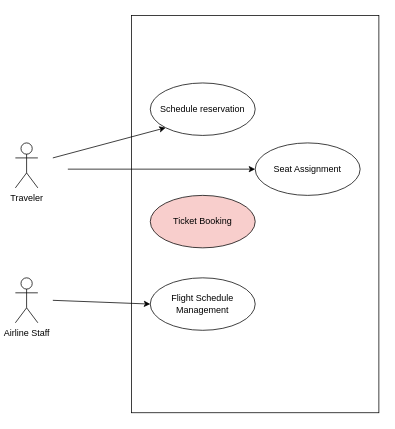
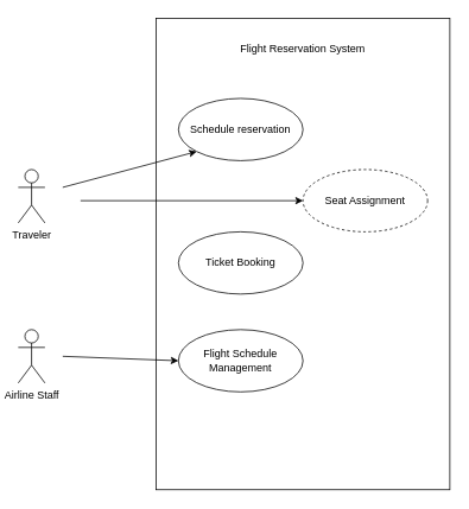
  <mxCell id="0" />
  <mxCell id="1" parent="0" />
  <mxCell id="2" value="" style="html=1;" parent="1" vertex="1"><mxGeometry x="175" y="20" width="330" height="530" as="geometry" /></mxCell>
  <mxCell id="3" value="Schedule reservation" style="ellipse;whiteSpace=wrap;html=1;" parent="1" vertex="1"><mxGeometry x="200" y="110" width="140" height="70" as="geometry" /></mxCell>
- <mxCell id="5" value="Seat Assignment" style="ellipse;whiteSpace=wrap;html=1;" parent="1" vertex="1"><mxGeometry x="340" y="190" width="140" height="70" as="geometry" /></mxCell>
+ <mxCell id="4" value="Flight Reservation System" style="text;html=1;strokeColor=none;fillColor=none;align=center;verticalAlign=middle;whiteSpace=wrap;rounded=0;" parent="1" vertex="1"><mxGeometry x="260" y="40" width="160" height="30" as="geometry" /></mxCell>
+ <mxCell id="5" value="Seat Assignment" style="ellipse;whiteSpace=wrap;html=1;dashed=1;" parent="1" vertex="1"><mxGeometry x="340" y="190" width="140" height="70" as="geometry" /></mxCell>
  <mxCell id="6" value="Flight Schedule Management" style="ellipse;whiteSpace=wrap;html=1;" parent="1" vertex="1"><mxGeometry x="200" y="370" width="140" height="70" as="geometry" /></mxCell>
  <mxCell id="7" value="Traveler" style="shape=umlActor;verticalLabelPosition=bottom;verticalAlign=top;html=1;outlineConnect=0;" parent="1" vertex="1"><mxGeometry x="20" y="190" width="30" height="60" as="geometry" /></mxCell>
  <mxCell id="8" value="Airline Staff" style="shape=umlActor;verticalLabelPosition=bottom;verticalAlign=top;html=1;outlineConnect=0;" parent="1" vertex="1"><mxGeometry x="20" y="370" width="30" height="60" as="geometry" /></mxCell>
  <mxCell id="9" value="" style="endArrow=classic;html=1;entryX=0;entryY=1;entryDx=0;entryDy=0;" parent="1" target="3" edge="1"><mxGeometry width="50" height="50" relative="1" as="geometry"><mxPoint x="70" y="210" as="sourcePoint" /><mxPoint x="250" y="180" as="targetPoint" /></mxGeometry></mxCell>
  <mxCell id="10" value="" style="endArrow=classic;html=1;entryX=0;entryY=0.5;entryDx=0;entryDy=0;" parent="1" target="5" edge="1"><mxGeometry width="50" height="50" relative="1" as="geometry"><mxPoint x="90" y="225" as="sourcePoint" /><mxPoint x="250" y="180" as="targetPoint" /></mxGeometry></mxCell>
  <mxCell id="11" value="" style="endArrow=classic;html=1;entryX=0;entryY=0.5;entryDx=0;entryDy=0;" parent="1" target="6" edge="1"><mxGeometry width="50" height="50" relative="1" as="geometry"><mxPoint x="70" y="400" as="sourcePoint" /><mxPoint x="250" y="180" as="targetPoint" /></mxGeometry></mxCell>
- <mxCell id="12" value="Ticket Booking" style="ellipse;whiteSpace=wrap;html=1;fillColor=#f8cecc;" vertex="1" parent="1"><mxGeometry x="200" y="260" width="140" height="70" as="geometry" /></mxCell>
+ <mxCell id="12" value="Ticket Booking" style="ellipse;whiteSpace=wrap;html=1;" vertex="1" parent="1"><mxGeometry x="200" y="260" width="140" height="70" as="geometry" /></mxCell>
